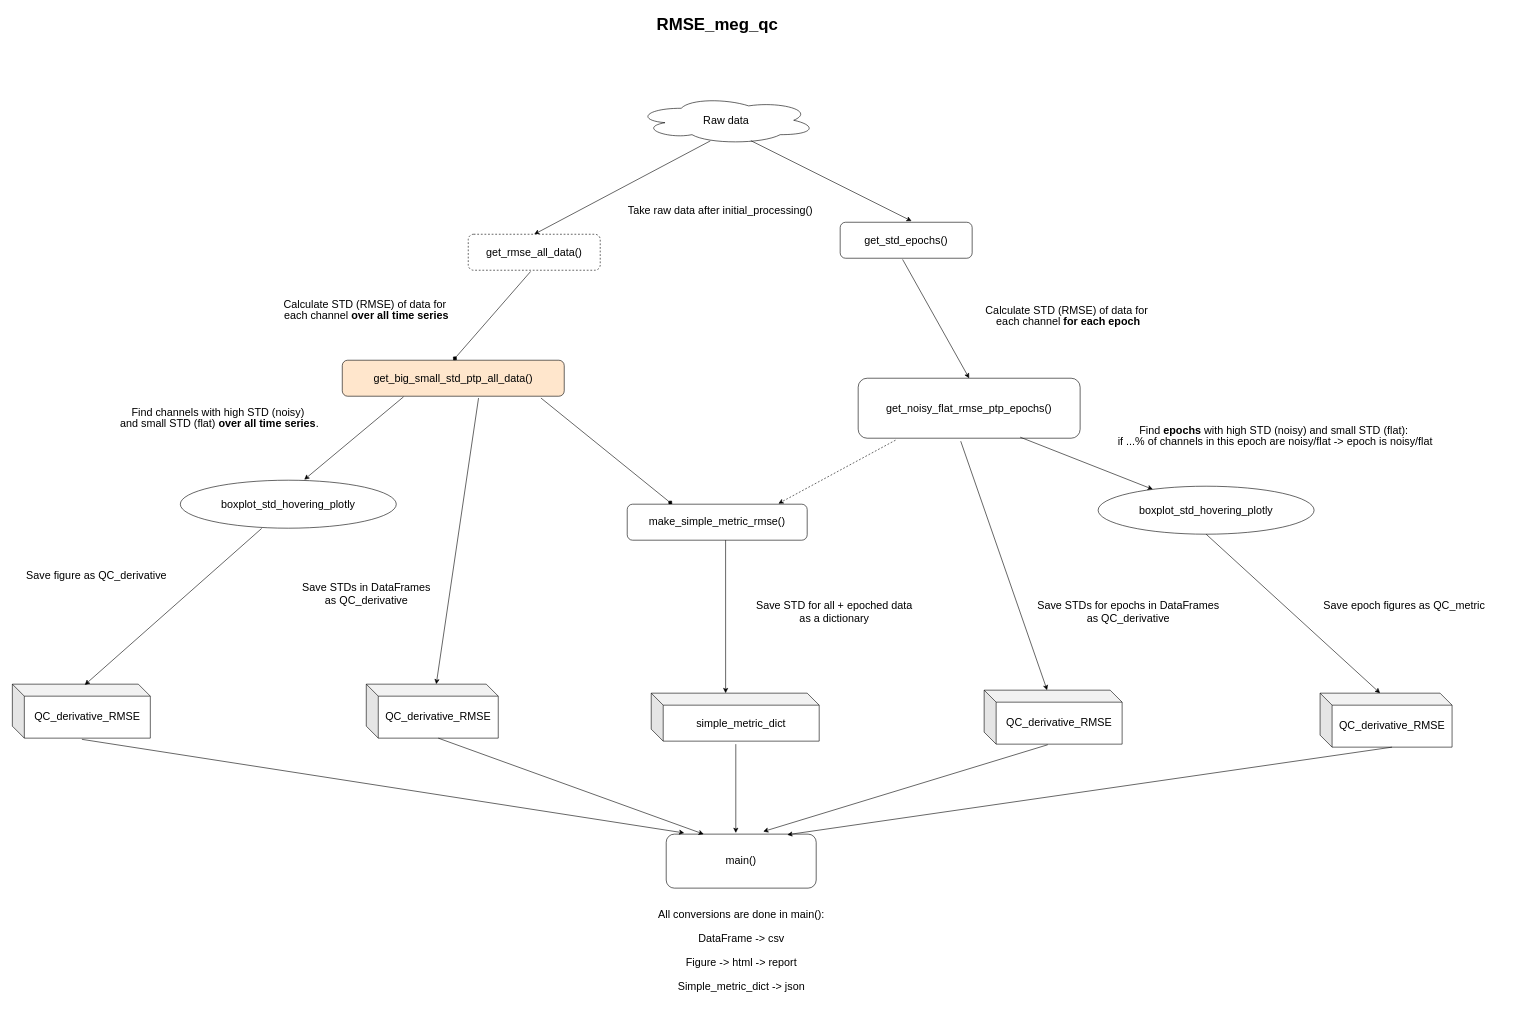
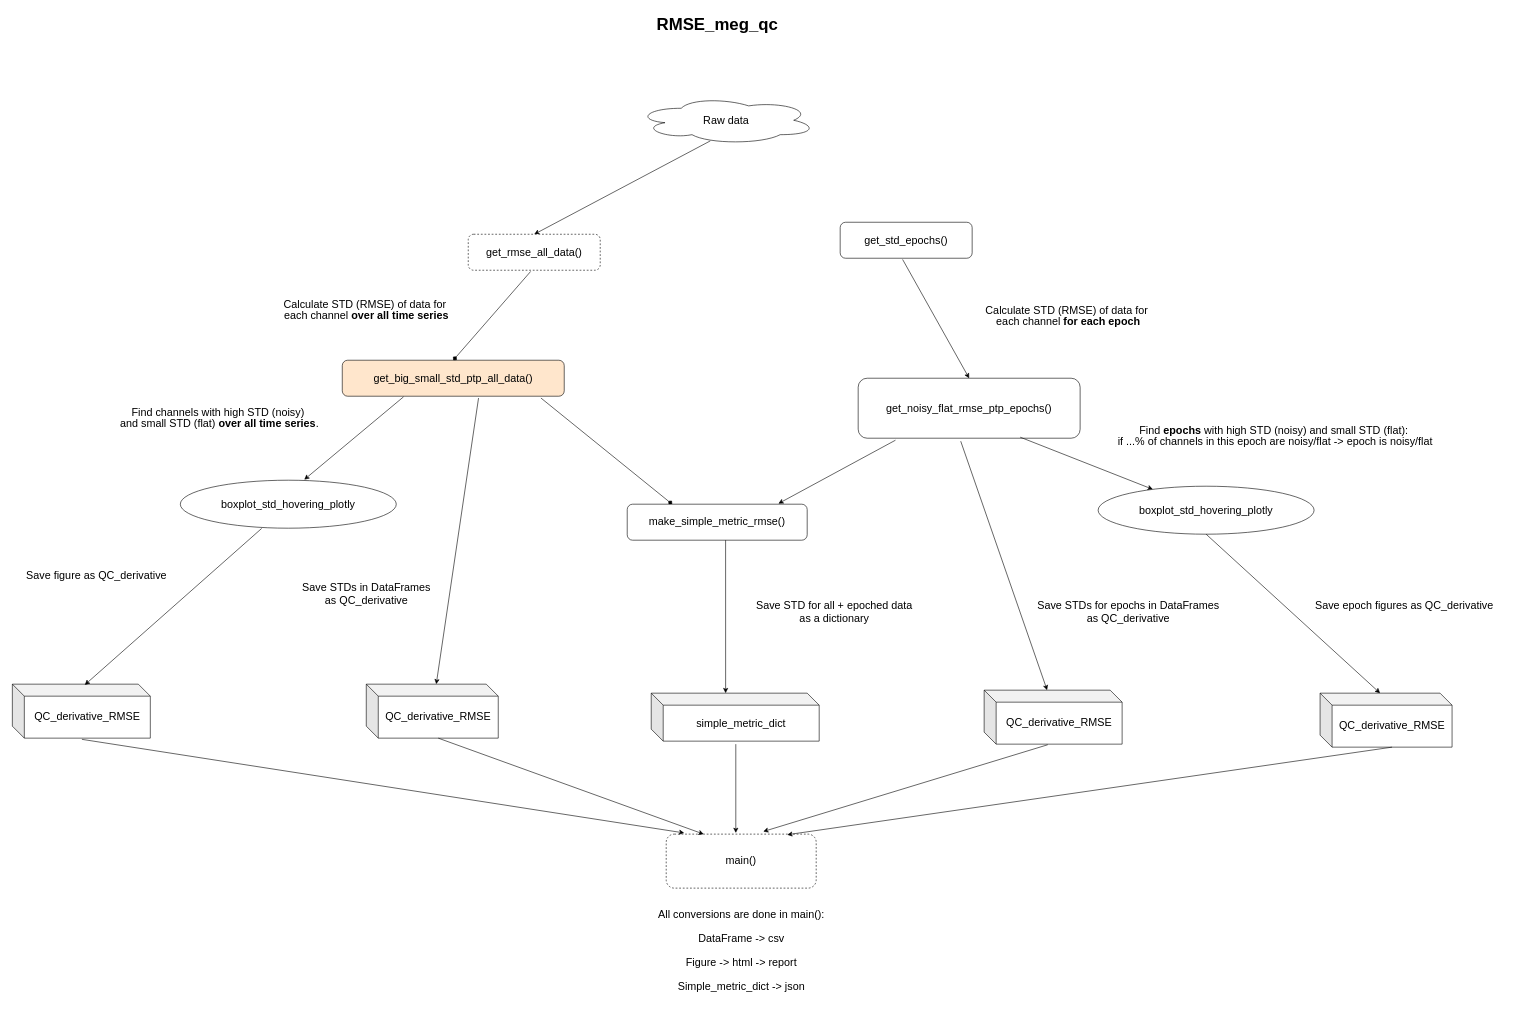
  <mxCell id="0" style=";html=1;" />
  <mxCell id="1" style=";html=1;" parent="0" />
  <mxCell id="2" value="RMSE_meg_qc" style="text;strokeColor=none;fillColor=none;html=1;fontSize=28;fontStyle=1;verticalAlign=middle;align=center;" parent="1" vertex="1"><mxGeometry x="440" y="20" width="1510" height="40" as="geometry" /></mxCell>
  <mxCell id="3" value="" style="endArrow=classic;html=1;rounded=0;fontSize=18;entryX=0.5;entryY=0;entryDx=0;entryDy=0;exitX=0.412;exitY=0.929;exitDx=0;exitDy=0;exitPerimeter=0;fontFamily=Helvetica;" parent="1" source="6" target="7" edge="1"><mxGeometry width="50" height="50" relative="1" as="geometry"><mxPoint x="590" y="360" as="sourcePoint" /><mxPoint x="590" y="460" as="targetPoint" /></mxGeometry></mxCell>
- <mxCell id="4" value="main()" style="rounded=1;whiteSpace=wrap;html=1;fontFamily=Helvetica;fontSize=18;" parent="1" vertex="1"><mxGeometry x="1110" y="1390" width="250" height="90" as="geometry" /></mxCell>
- <mxCell id="5" value="&lt;font style=&quot;font-size: 18px;&quot;&gt;Take raw data after initial_processing()&lt;/font&gt;" style="text;html=1;align=center;verticalAlign=middle;resizable=0;points=[];autosize=1;strokeColor=none;fillColor=none;fontSize=18;fontFamily=Helvetica;" parent="1" vertex="1"><mxGeometry x="1035" y="330" width="330" height="40" as="geometry" /></mxCell>
+ <mxCell id="4" value="main()" style="rounded=1;whiteSpace=wrap;html=1;fontFamily=Helvetica;fontSize=18;dashed=1;" parent="1" vertex="1"><mxGeometry x="1110" y="1390" width="250" height="90" as="geometry" /></mxCell>
  <mxCell id="6" value="Raw data" style="ellipse;shape=cloud;whiteSpace=wrap;html=1;fontFamily=Helvetica;fontSize=18;" parent="1" vertex="1"><mxGeometry x="1060" y="160" width="300" height="80" as="geometry" /></mxCell>
  <mxCell id="7" value="&lt;div style=&quot;line-height: 18px; font-size: 18px;&quot;&gt;get_rmse_all_data()&lt;/div&gt;" style="rounded=1;whiteSpace=wrap;html=1;fontSize=18;fontFamily=Helvetica;dashed=1;" parent="1" vertex="1"><mxGeometry x="780" y="390" width="220" height="60" as="geometry" /></mxCell>
  <mxCell id="8" value="&lt;div style=&quot;line-height: 18px; font-size: 18px;&quot;&gt;get_big_small_std_ptp_all_data()&lt;/div&gt;" style="rounded=1;whiteSpace=wrap;html=1;fontSize=18;fontFamily=Helvetica;fillColor=#ffe6cc;" parent="1" vertex="1"><mxGeometry x="570" y="600" width="370" height="60" as="geometry" /></mxCell>
  <mxCell id="9" value="" style="endArrow=diamond;html=1;rounded=0;exitX=0.473;exitY=1.033;exitDx=0;exitDy=0;exitPerimeter=0;entryX=0.5;entryY=0;entryDx=0;entryDy=0;fontSize=18;fontFamily=Helvetica;" parent="1" source="7" target="8" edge="1"><mxGeometry width="50" height="50" relative="1" as="geometry"><mxPoint x="1020" y="660" as="sourcePoint" /><mxPoint x="1070" y="610" as="targetPoint" /></mxGeometry></mxCell>
  <mxCell id="10" value="&lt;div style=&quot;line-height: 18px; font-size: 18px;&quot;&gt;Calculate STD (RMSE) of data for&amp;nbsp;&lt;/div&gt;&lt;div style=&quot;line-height: 18px; font-size: 18px;&quot;&gt;each channel &lt;b style=&quot;font-size: 18px;&quot;&gt;over all time series&lt;/b&gt;&lt;/div&gt;" style="text;html=1;align=center;verticalAlign=middle;resizable=0;points=[];autosize=1;strokeColor=none;fillColor=none;fontSize=18;fontFamily=Helvetica;" parent="1" vertex="1"><mxGeometry x="420" y="490" width="380" height="50" as="geometry" /></mxCell>
  <mxCell id="11" value="" style="endArrow=classic;html=1;rounded=0;exitX=0.276;exitY=1.017;exitDx=0;exitDy=0;exitPerimeter=0;entryX=0.574;entryY=-0.012;entryDx=0;entryDy=0;entryPerimeter=0;fontSize=18;fontFamily=Helvetica;" parent="1" source="8" target="13" edge="1"><mxGeometry width="50" height="50" relative="1" as="geometry"><mxPoint x="1030" y="640" as="sourcePoint" /><mxPoint x="510" y="760" as="targetPoint" /></mxGeometry></mxCell>
  <mxCell id="12" value="" style="endArrow=classic;html=1;rounded=0;exitX=0.614;exitY=1.05;exitDx=0;exitDy=0;exitPerimeter=0;fontSize=18;fontFamily=Helvetica;" parent="1" source="8" target="14" edge="1"><mxGeometry width="50" height="50" relative="1" as="geometry"><mxPoint x="1030" y="540" as="sourcePoint" /><mxPoint x="900" y="770" as="targetPoint" /></mxGeometry></mxCell>
  <mxCell id="13" value="&lt;div style=&quot;line-height: 18px; font-size: 18px;&quot;&gt;boxplot_std_hovering_plotly&lt;/div&gt;" style="ellipse;whiteSpace=wrap;html=1;fontSize=18;fontFamily=Helvetica;" parent="1" vertex="1"><mxGeometry x="300" y="800" width="360" height="80" as="geometry" /></mxCell>
  <mxCell id="14" value="QC_derivative_RMSE" style="shape=cube;whiteSpace=wrap;html=1;boundedLbl=1;backgroundOutline=1;darkOpacity=0.05;darkOpacity2=0.1;fontSize=18;fontFamily=Helvetica;" parent="1" vertex="1"><mxGeometry x="610" y="1140" width="220" height="90" as="geometry" /></mxCell>
  <mxCell id="15" value="QC_derivative_RMSE" style="shape=cube;whiteSpace=wrap;html=1;boundedLbl=1;backgroundOutline=1;darkOpacity=0.05;darkOpacity2=0.1;fontSize=18;" parent="1" vertex="1"><mxGeometry x="20" y="1140" width="230" height="90" as="geometry" /></mxCell>
  <mxCell id="16" value="" style="endArrow=classic;html=1;rounded=0;exitX=0.377;exitY=1.004;exitDx=0;exitDy=0;entryX=0.525;entryY=0.013;entryDx=0;entryDy=0;entryPerimeter=0;fontSize=18;exitPerimeter=0;fontFamily=Helvetica;" parent="1" source="13" target="15" edge="1"><mxGeometry width="50" height="50" relative="1" as="geometry"><mxPoint x="1030" y="540" as="sourcePoint" /><mxPoint x="1080" y="490" as="targetPoint" /></mxGeometry></mxCell>
  <mxCell id="17" value="&lt;div style=&quot;line-height: 18px; font-size: 18px;&quot;&gt;&lt;div style=&quot;font-size: 18px; line-height: 18px;&quot;&gt;get_std_epochs()&lt;/div&gt;&lt;/div&gt;" style="rounded=1;whiteSpace=wrap;html=1;fontSize=18;fontFamily=Helvetica;" parent="1" vertex="1"><mxGeometry x="1400" y="370" width="220" height="60" as="geometry" /></mxCell>
  <mxCell id="18" value="&lt;div style=&quot;line-height: 18px; font-size: 18px;&quot;&gt;&lt;div style=&quot;font-size: 18px; line-height: 18px;&quot;&gt;&lt;div style=&quot;line-height: 18px; font-size: 18px;&quot;&gt;get_noisy_flat_rmse_ptp_epochs()&lt;/div&gt;&lt;/div&gt;&lt;/div&gt;" style="rounded=1;whiteSpace=wrap;html=1;fontSize=18;fontFamily=Helvetica;" parent="1" vertex="1"><mxGeometry x="1430" y="630" width="370" height="100" as="geometry" /></mxCell>
  <mxCell id="19" value="" style="endArrow=classic;html=1;rounded=0;exitX=0.473;exitY=1.033;exitDx=0;exitDy=0;exitPerimeter=0;entryX=0.5;entryY=0;entryDx=0;entryDy=0;fontSize=18;fontFamily=Helvetica;" parent="1" source="17" target="18" edge="1"><mxGeometry width="50" height="50" relative="1" as="geometry"><mxPoint x="2010" y="660" as="sourcePoint" /><mxPoint x="2060" y="610" as="targetPoint" /></mxGeometry></mxCell>
  <mxCell id="20" value="&lt;blockquote style=&quot;line-height: 18px; font-size: 18px;&quot;&gt;Calculate STD (RMSE) of data for&amp;nbsp;&lt;br&gt;each channel &lt;b style=&quot;font-size: 18px;&quot;&gt;for each epoch&lt;/b&gt;&lt;/blockquote&gt;" style="text;html=1;align=center;verticalAlign=middle;resizable=0;points=[];autosize=1;strokeColor=none;fillColor=none;fontSize=18;fontFamily=Helvetica;" parent="1" vertex="1"><mxGeometry x="1590" y="480" width="380" height="90" as="geometry" /></mxCell>
  <mxCell id="21" value="" style="endArrow=classic;html=1;rounded=0;exitX=0.73;exitY=0.983;exitDx=0;exitDy=0;exitPerimeter=0;fontSize=18;fontFamily=Helvetica;" parent="1" source="18" target="22" edge="1"><mxGeometry width="50" height="50" relative="1" as="geometry"><mxPoint x="2020" y="640" as="sourcePoint" /><mxPoint x="1500" y="760" as="targetPoint" /></mxGeometry></mxCell>
  <mxCell id="22" value="&lt;div style=&quot;line-height: 18px; font-size: 18px;&quot;&gt;boxplot_std_hovering_plotly&lt;/div&gt;" style="ellipse;whiteSpace=wrap;html=1;fontSize=18;fontFamily=Helvetica;" parent="1" vertex="1"><mxGeometry x="1830" y="810" width="360" height="80" as="geometry" /></mxCell>
  <mxCell id="23" value="QC_derivative_RMSE" style="shape=cube;whiteSpace=wrap;html=1;boundedLbl=1;backgroundOutline=1;darkOpacity=0.05;darkOpacity2=0.1;fontSize=18;fontFamily=Helvetica;" parent="1" vertex="1"><mxGeometry x="2200" y="1155" width="220" height="90" as="geometry" /></mxCell>
  <mxCell id="24" value="QC_derivative_RMSE" style="shape=cube;whiteSpace=wrap;html=1;boundedLbl=1;backgroundOutline=1;darkOpacity=0.05;darkOpacity2=0.1;fontSize=18;fontFamily=Helvetica;" parent="1" vertex="1"><mxGeometry x="1640" y="1150" width="230" height="90" as="geometry" /></mxCell>
  <mxCell id="25" value="" style="endArrow=classic;html=1;rounded=0;exitX=0.5;exitY=1;exitDx=0;exitDy=0;entryX=0;entryY=0;entryDx=100;entryDy=0;entryPerimeter=0;fontSize=18;fontFamily=Helvetica;" parent="1" source="22" target="23" edge="1"><mxGeometry width="50" height="50" relative="1" as="geometry"><mxPoint x="2020" y="540" as="sourcePoint" /><mxPoint x="2070" y="490" as="targetPoint" /></mxGeometry></mxCell>
- <mxCell id="26" value="" style="endArrow=classic;html=1;rounded=0;fontSize=18;entryX=0.541;entryY=-0.033;entryDx=0;entryDy=0;exitX=0.637;exitY=0.925;exitDx=0;exitDy=0;exitPerimeter=0;entryPerimeter=0;fontFamily=Helvetica;" parent="1" source="6" target="17" edge="1"><mxGeometry width="50" height="50" relative="1" as="geometry"><mxPoint x="1200.4" y="245.28" as="sourcePoint" /><mxPoint x="800" y="390" as="targetPoint" /></mxGeometry></mxCell>
  <mxCell id="27" value="" style="endArrow=classic;html=1;rounded=0;exitX=0.462;exitY=1.05;exitDx=0;exitDy=0;exitPerimeter=0;fontSize=18;entryX=0;entryY=0;entryDx=105;entryDy=0;entryPerimeter=0;fontFamily=Helvetica;" parent="1" source="18" target="24" edge="1"><mxGeometry width="50" height="50" relative="1" as="geometry"><mxPoint x="757.18" y="713" as="sourcePoint" /><mxPoint x="837.419" y="1000" as="targetPoint" /></mxGeometry></mxCell>
  <mxCell id="28" value="&lt;div style=&quot;font-size: 18px; line-height: 18px;&quot;&gt;simple_metric_dict&lt;/div&gt;" style="shape=cube;whiteSpace=wrap;html=1;boundedLbl=1;backgroundOutline=1;darkOpacity=0.05;darkOpacity2=0.1;fontSize=18;fontFamily=Helvetica;" parent="1" vertex="1"><mxGeometry x="1085" y="1155" width="280" height="80" as="geometry" /></mxCell>
- <mxCell id="29" value="" style="endArrow=classic;html=1;rounded=0;fontSize=18;exitX=0.168;exitY=1.033;exitDx=0;exitDy=0;exitPerimeter=0;entryX=0.84;entryY=-0.017;entryDx=0;entryDy=0;entryPerimeter=0;fontFamily=Helvetica;dashed=1;" parent="1" source="18" target="44" edge="1"><mxGeometry width="50" height="50" relative="1" as="geometry"><mxPoint x="1300" y="930" as="sourcePoint" /><mxPoint x="1350" y="880" as="targetPoint" /></mxGeometry></mxCell>
+ <mxCell id="29" value="" style="endArrow=classic;html=1;rounded=0;fontSize=18;exitX=0.168;exitY=1.033;exitDx=0;exitDy=0;exitPerimeter=0;entryX=0.84;entryY=-0.017;entryDx=0;entryDy=0;entryPerimeter=0;fontFamily=Helvetica;" parent="1" source="18" target="44" edge="1"><mxGeometry width="50" height="50" relative="1" as="geometry"><mxPoint x="1300" y="930" as="sourcePoint" /><mxPoint x="1350" y="880" as="targetPoint" /></mxGeometry></mxCell>
  <mxCell id="30" value="" style="endArrow=diamond;html=1;rounded=0;fontSize=18;exitX=0.895;exitY=1.05;exitDx=0;exitDy=0;exitPerimeter=0;fontFamily=Helvetica;entryX=0.25;entryY=0;entryDx=0;entryDy=0;" parent="1" source="8" target="44" edge="1"><mxGeometry width="50" height="50" relative="1" as="geometry"><mxPoint x="1300" y="930" as="sourcePoint" /><mxPoint x="1200" y="1150" as="targetPoint" /></mxGeometry></mxCell>
  <mxCell id="31" value="" style="endArrow=classic;html=1;rounded=0;fontSize=18;exitX=0.504;exitY=1.022;exitDx=0;exitDy=0;exitPerimeter=0;entryX=0.12;entryY=-0.022;entryDx=0;entryDy=0;entryPerimeter=0;fontFamily=Helvetica;" parent="1" source="15" target="4" edge="1"><mxGeometry width="50" height="50" relative="1" as="geometry"><mxPoint x="1070" y="1270" as="sourcePoint" /><mxPoint x="1120" y="1220" as="targetPoint" /></mxGeometry></mxCell>
  <mxCell id="32" value="" style="endArrow=classic;html=1;rounded=0;fontSize=18;exitX=0;exitY=0;exitDx=120;exitDy=90;exitPerimeter=0;entryX=0.25;entryY=0;entryDx=0;entryDy=0;fontFamily=Helvetica;" parent="1" source="14" target="4" edge="1"><mxGeometry width="50" height="50" relative="1" as="geometry"><mxPoint x="1070" y="1270" as="sourcePoint" /><mxPoint x="1120" y="1220" as="targetPoint" /></mxGeometry></mxCell>
  <mxCell id="33" value="" style="endArrow=classic;html=1;rounded=0;fontSize=18;entryX=0.464;entryY=-0.022;entryDx=0;entryDy=0;entryPerimeter=0;fontFamily=Helvetica;" parent="1" target="4" edge="1"><mxGeometry width="50" height="50" relative="1" as="geometry"><mxPoint x="1226" y="1240" as="sourcePoint" /><mxPoint x="1270" y="1380" as="targetPoint" /></mxGeometry></mxCell>
  <mxCell id="34" value="" style="endArrow=classic;html=1;rounded=0;fontSize=18;exitX=0.461;exitY=1.011;exitDx=0;exitDy=0;exitPerimeter=0;entryX=0.647;entryY=-0.048;entryDx=0;entryDy=0;entryPerimeter=0;fontFamily=Helvetica;" parent="1" source="24" target="4" edge="1"><mxGeometry width="50" height="50" relative="1" as="geometry"><mxPoint x="1070" y="1270" as="sourcePoint" /><mxPoint x="1120" y="1220" as="targetPoint" /></mxGeometry></mxCell>
  <mxCell id="35" value="" style="endArrow=classic;html=1;rounded=0;fontSize=18;exitX=0;exitY=0;exitDx=120;exitDy=90;exitPerimeter=0;entryX=0.807;entryY=0.011;entryDx=0;entryDy=0;entryPerimeter=0;fontFamily=Helvetica;" parent="1" source="23" target="4" edge="1"><mxGeometry width="50" height="50" relative="1" as="geometry"><mxPoint x="1320" y="1270" as="sourcePoint" /><mxPoint x="1370" y="1220" as="targetPoint" /></mxGeometry></mxCell>
  <mxCell id="36" value="&lt;p style=&quot;line-height: 18px;&quot;&gt;&lt;font style=&quot;font-size: 18px;&quot;&gt;Find channels with high STD (noisy)&amp;nbsp;&lt;br&gt;&lt;/font&gt;&lt;font style=&quot;font-size: 18px;&quot;&gt;and small STD (flat) &lt;b style=&quot;&quot;&gt;over all time series&lt;/b&gt;.&lt;/font&gt;&lt;/p&gt;" style="text;html=1;align=center;verticalAlign=middle;resizable=0;points=[];autosize=1;strokeColor=none;fillColor=none;fontSize=18;" parent="1" vertex="1"><mxGeometry x="190" y="650" width="350" height="90" as="geometry" /></mxCell>
  <mxCell id="37" value="&lt;blockquote style=&quot;border-color: var(--border-color); font-size: 18px; line-height: 18px;&quot;&gt;Find &lt;b style=&quot;&quot;&gt;epochs&lt;/b&gt; with high STD (noisy)&amp;nbsp;&lt;span style=&quot;background-color: initial; font-size: 18px;&quot;&gt;and small STD (flat):&amp;nbsp;&lt;br&gt;&lt;/span&gt;if ...% of channels in this epoch are noisy/flat -&amp;gt; epoch is noisy/flat&lt;/blockquote&gt;" style="text;html=1;align=center;verticalAlign=middle;resizable=0;points=[];autosize=1;strokeColor=none;fillColor=none;fontSize=18;" parent="1" vertex="1"><mxGeometry x="1810" y="680" width="630" height="90" as="geometry" /></mxCell>
  <mxCell id="38" value="Save figure as QC_derivative" style="text;html=1;align=center;verticalAlign=middle;resizable=0;points=[];autosize=1;strokeColor=none;fillColor=none;fontSize=18;fontFamily=Helvetica;" parent="1" vertex="1"><mxGeometry x="30" y="940" width="260" height="40" as="geometry" /></mxCell>
  <mxCell id="39" value="Save STDs in DataFrames &lt;br&gt;as QC_derivative&lt;br style=&quot;border-color: var(--border-color);&quot;&gt;" style="text;html=1;align=center;verticalAlign=middle;resizable=0;points=[];autosize=1;strokeColor=none;fillColor=none;fontSize=18;fontFamily=Helvetica;" parent="1" vertex="1"><mxGeometry x="490" y="960" width="240" height="60" as="geometry" /></mxCell>
  <mxCell id="40" value="Save STDs for epochs in DataFrames &lt;br&gt;as QC_derivative&lt;br style=&quot;border-color: var(--border-color);&quot;&gt;" style="text;html=1;align=center;verticalAlign=middle;resizable=0;points=[];autosize=1;strokeColor=none;fillColor=none;fontSize=18;fontFamily=Helvetica;" parent="1" vertex="1"><mxGeometry x="1715" y="990" width="330" height="60" as="geometry" /></mxCell>
- <mxCell id="41" value="Save epoch figures as QC_metric&lt;br&gt;" style="text;html=1;align=center;verticalAlign=middle;resizable=0;points=[];autosize=1;strokeColor=none;fillColor=none;fontSize=18;fontFamily=Helvetica;" parent="1" vertex="1"><mxGeometry x="2180" y="990" width="320" height="40" as="geometry" /></mxCell>
+ <mxCell id="41" value="Save epoch figures as QC_derivative&lt;br&gt;" style="text;html=1;align=center;verticalAlign=middle;resizable=0;points=[];autosize=1;strokeColor=none;fillColor=none;fontSize=18;fontFamily=Helvetica;" parent="1" vertex="1"><mxGeometry x="2180" y="990" width="320" height="40" as="geometry" /></mxCell>
  <mxCell id="42" value="Save STD for all + epoched data&lt;br&gt;as a dictionary" style="text;html=1;align=center;verticalAlign=middle;resizable=0;points=[];autosize=1;strokeColor=none;fillColor=none;fontSize=18;fontFamily=Helvetica;" parent="1" vertex="1"><mxGeometry x="1250" y="990" width="280" height="60" as="geometry" /></mxCell>
  <mxCell id="43" value="&lt;blockquote&gt;All conversions are done in main():&lt;/blockquote&gt;&lt;blockquote&gt;DataFrame -&amp;gt; csv&lt;/blockquote&gt;&lt;blockquote&gt;Figure -&amp;gt; html -&amp;gt; report&lt;/blockquote&gt;&lt;blockquote&gt;Simple_metric_dict -&amp;gt; json&lt;/blockquote&gt;" style="text;html=1;align=center;verticalAlign=middle;resizable=0;points=[];autosize=1;strokeColor=none;fillColor=none;fontSize=18;fontFamily=Helvetica;" parent="1" vertex="1"><mxGeometry x="1045" y="1490" width="380" height="190" as="geometry" /></mxCell>
  <mxCell id="44" value="make_simple_metric_rmse()" style="rounded=1;whiteSpace=wrap;html=1;fontFamily=Helvetica;fontSize=18;" vertex="1" parent="1"><mxGeometry x="1045" y="840" width="300" height="60" as="geometry" /></mxCell>
  <mxCell id="45" value="" style="endArrow=classic;html=1;rounded=0;fontFamily=Helvetica;fontSize=18;entryX=0.443;entryY=0;entryDx=0;entryDy=0;entryPerimeter=0;" edge="1" parent="1" target="28"><mxGeometry width="50" height="50" relative="1" as="geometry"><mxPoint x="1209" y="900" as="sourcePoint" /><mxPoint x="1540" y="1230" as="targetPoint" /></mxGeometry></mxCell>
